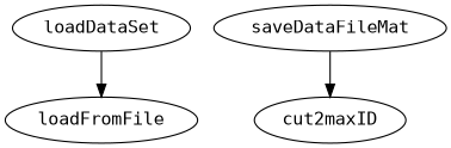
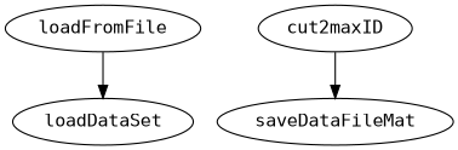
  digraph {
    fontname="DejaVu Sans Mono"
    node [fontname="DejaVu Sans Mono"]
    edge [fontname="DejaVu Sans Mono"]
    loadDataSet
    loadFromFile
    saveDataFileMat
    cut2maxID
-   loadDataSet -> loadFromFile
-   saveDataFileMat -> cut2maxID
+   loadFromFile -> loadDataSet
+   cut2maxID -> saveDataFileMat
  }
